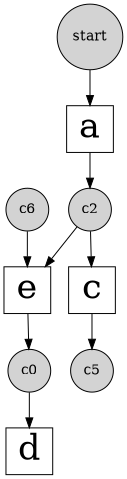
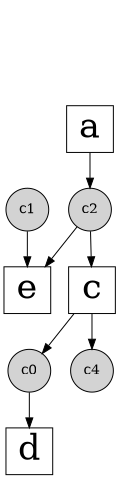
  digraph {
    rankdir=TB
    node [shape=circle style=filled]
-   start
-   c1 [label=c6]
+   c1
    c2
    n4 [label=c0]
-   c4 [label=c5]
+   c4
    d [fontsize=35 shape=square style=""]
    e [fontsize=35 shape=square style=""]
    a [fontsize=35 shape=square style=""]
    c [fontsize=35 shape=square style=""]
    subgraph sub_1 {
-     start
      c1
      c2
      n4
      c4
    }
    subgraph sub_2 {
      d
      e
      a
      c
    }
-   start -> a
    c1 -> e
    c2 -> e
    c2 -> c
    n4 -> d
-   e -> n4
+   c -> n4
    a -> c2
    c -> c4
  }
